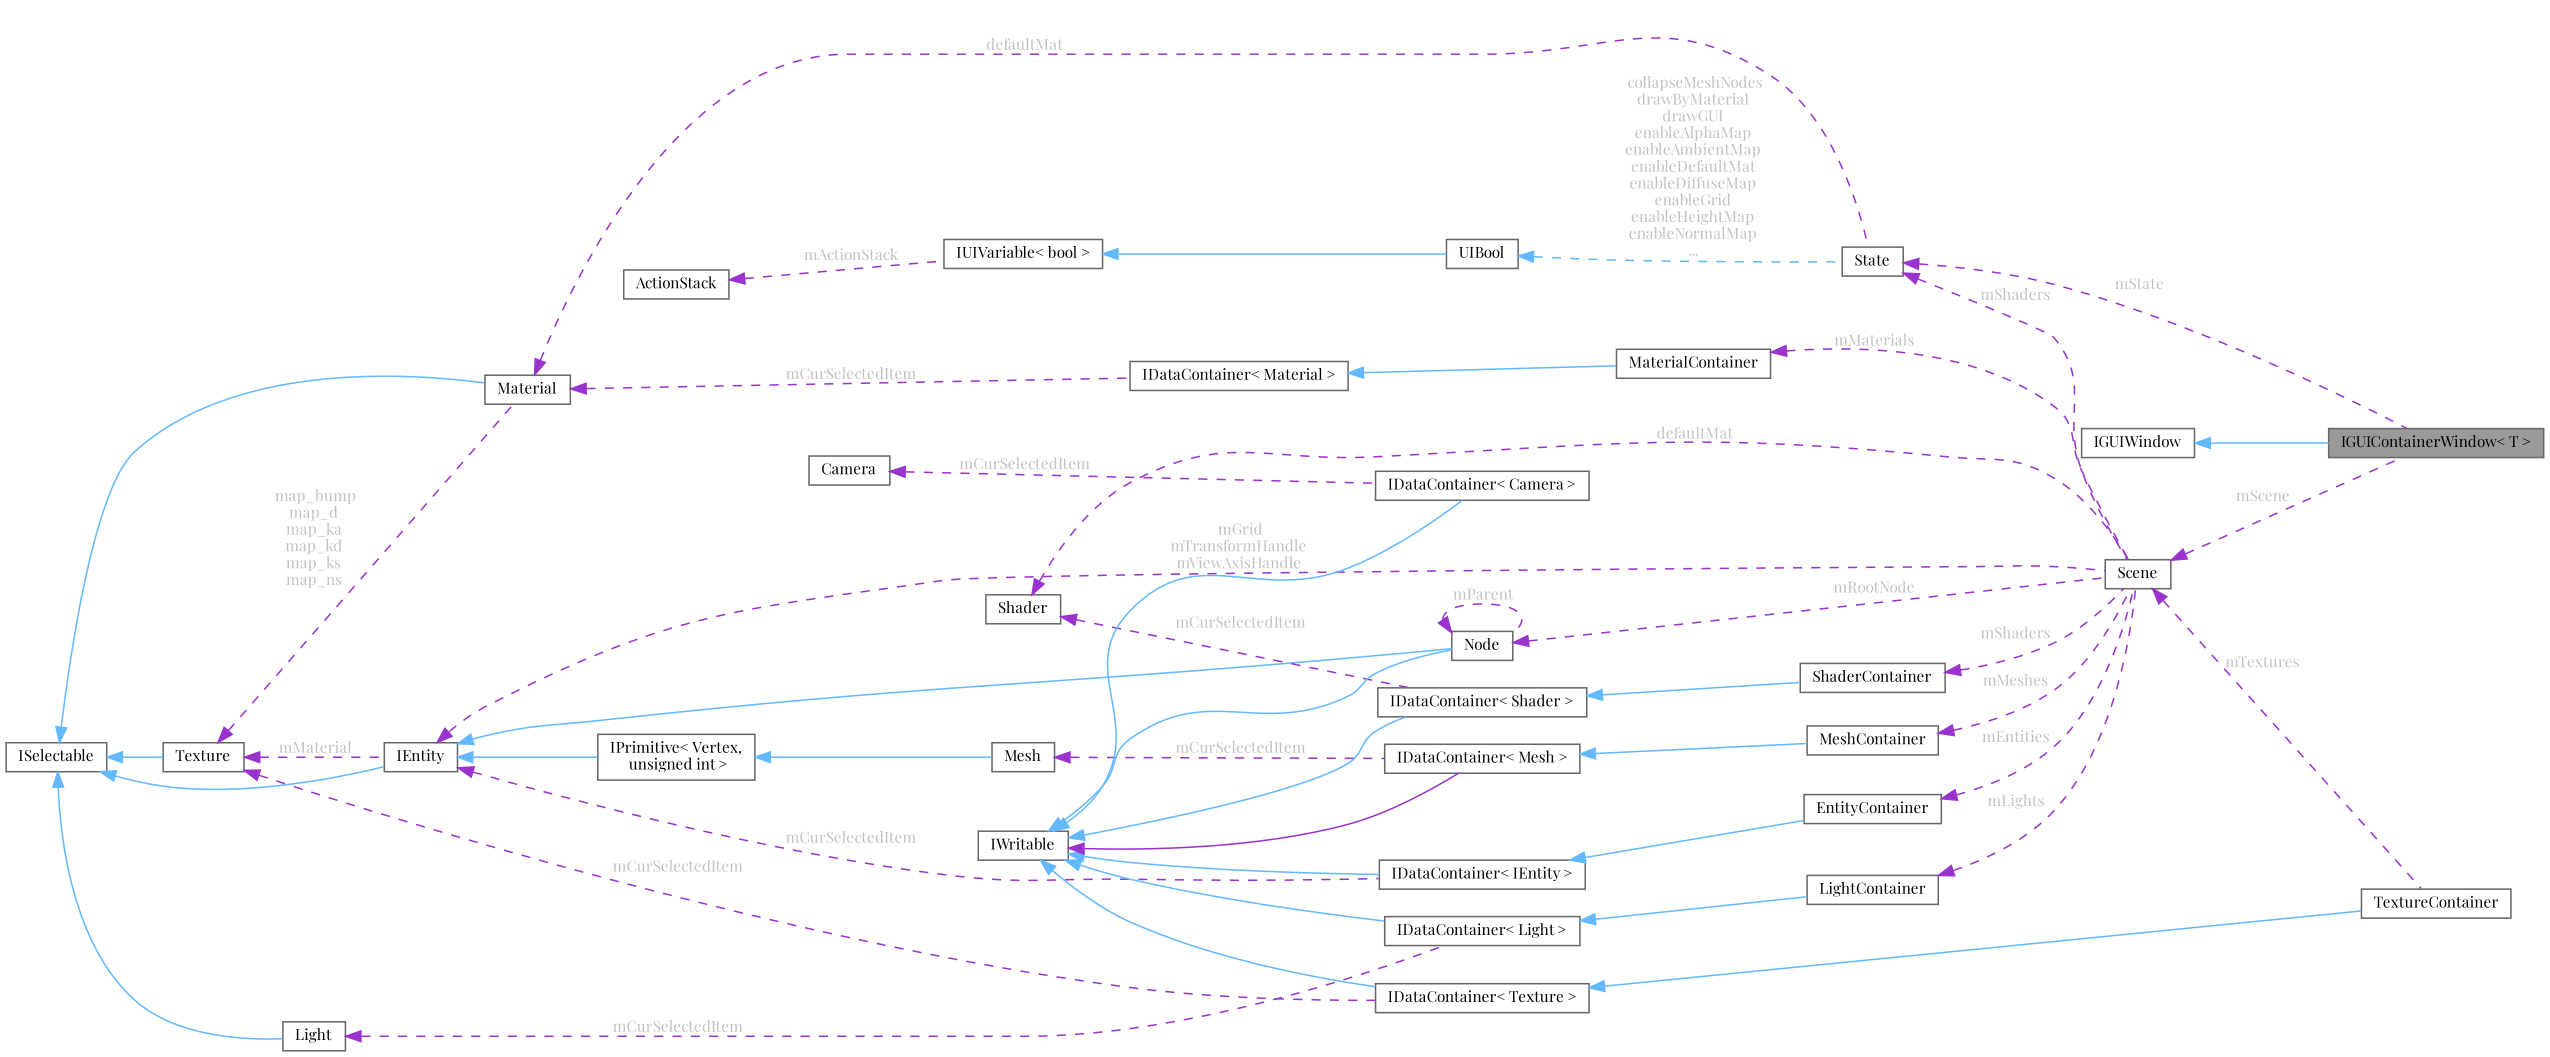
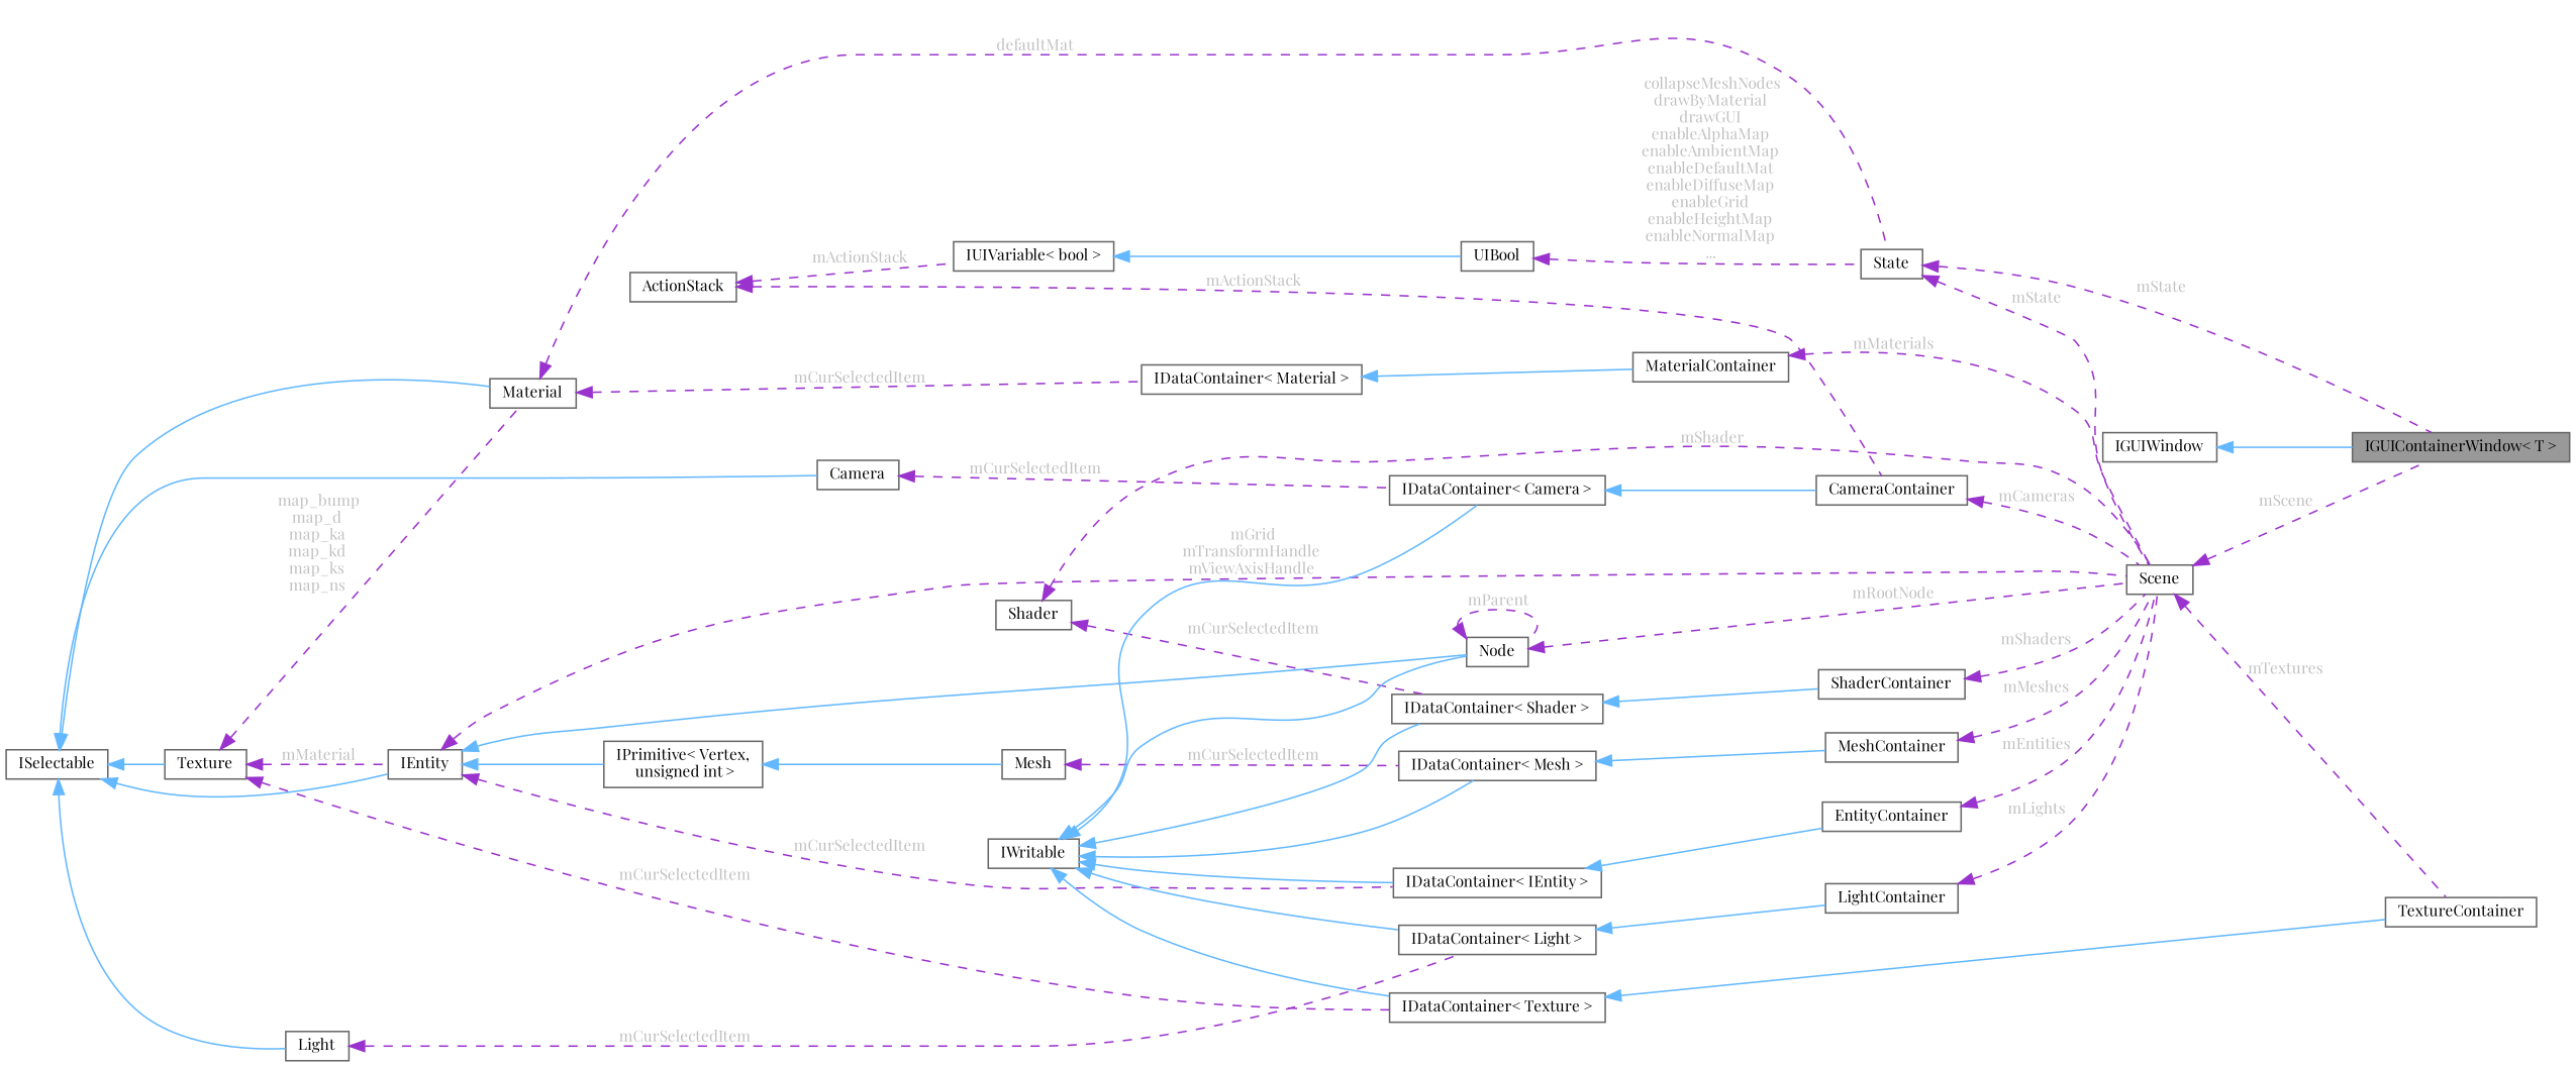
  digraph {
    fontname="Playfair Display"
    rankdir=LR
    node [color=gray40 fillcolor=white fontname="Playfair Display" fontsize=10 shape=box style=filled]
    edge [color=darkorchid3 dir=back fontname="Playfair Display" fontsize=10 labelfontname=Helvetica labelfontsize=10 style=dashed fontcolor=grey]
    n1 [fillcolor=grey60 fontcolor=black height=0.2 label="IGUIContainerWindow\< T \>" width=0.4]
    n2 [height=0.2 label=IGUIWindow width=0.4]
    n3 [height=0.2 label=State width=0.4]
    n4 [height=0.2 label=Scene width=0.4]
    n5 [height=0.2 label=TextureContainer width=0.4]
    n6 [height=0.2 label=UIBool width=0.4]
    n7 [height=0.2 label="IUIVariable\< bool \>" width=0.4]
    n8 [height=0.2 label=ActionStack width=0.4]
+   n9 [height=0.2 label=CameraContainer width=0.4]
    n10 [height=0.2 label=Material width=0.4]
    n11 [height=0.2 label="IDataContainer\< Material \>" width=0.4]
    n12 [height=0.2 label=IEntity width=0.4]
    n13 [height=0.2 label="Node" width=0.4]
    n14 [height=0.2 label="IPrimitive\< Vertex,\l unsigned int \>" width=0.4]
    n15 [height=0.2 label="IDataContainer\< IEntity \>" width=0.4]
    n16 [height=0.2 label=MaterialContainer width=0.4]
    n17 [height=0.2 label=ISelectable width=0.4]
    n18 [height=0.2 label=Texture width=0.4]
    n19 [height=0.2 label=Light width=0.4]
    n20 [height=0.2 label=Camera width=0.4]
    n21 [height=0.2 label="IDataContainer\< Texture \>" width=0.4]
    n22 [height=0.2 label="IDataContainer\< Light \>" width=0.4]
    n23 [height=0.2 label="IDataContainer\< Camera \>" width=0.4]
    n24 [height=0.2 label=Mesh width=0.4]
    n25 [height=0.2 label=EntityContainer width=0.4]
    n26 [height=0.2 label=Shader width=0.4]
    n27 [height=0.2 label="IDataContainer\< Shader \>" width=0.4]
    n28 [height=0.2 label=ShaderContainer width=0.4]
    n29 [height=0.2 label=IWritable width=0.4]
    n30 [height=0.2 label="IDataContainer\< Mesh \>" width=0.4]
    n31 [height=0.2 label=LightContainer width=0.4]
    n32 [height=0.2 label=MeshContainer width=0.4]
    n2 -> n1 [color=steelblue1 style=solid fontcolor=""]
    n3 -> n1 [label=" mState"]
-   n3 -> n4 [label=" mShaders"]
+   n3 -> n4 [label=" mState"]
    n4 -> n1 [label=" mScene"]
    n4 -> n5 [label=" mTextures"]
-   n6 -> n3 [color=steelblue1 label=" collapseMeshNodes\ndrawByMaterial\ndrawGUI\nenableAlphaMap\nenableAmbientMap\nenableDefaultMat\nenableDiffuseMap\nenableGrid\nenableHeightMap\nenableNormalMap\n..."]
+   n6 -> n3 [label=" collapseMeshNodes\ndrawByMaterial\ndrawGUI\nenableAlphaMap\nenableAmbientMap\nenableDefaultMat\nenableDiffuseMap\nenableGrid\nenableHeightMap\nenableNormalMap\n..."]
    n7 -> n6 [color=steelblue1 style=solid fontcolor=""]
    n8 -> n7 [label=" mActionStack"]
+   n8 -> n9 [label=" mActionStack"]
+   n9 -> n4 [label=" mCameras"]
    n10 -> n3 [label=" defaultMat"]
    n10 -> n11 [label=" mCurSelectedItem"]
    n11 -> n16 [color=steelblue1 style=solid fontcolor=""]
    n12 -> n4 [label=" mGrid\nmTransformHandle\nmViewAxisHandle"]
    n12 -> n13 [color=steelblue1 style=solid fontcolor=""]
    n12 -> n14 [color=steelblue1 style=solid fontcolor=""]
    n12 -> n15 [label=" mCurSelectedItem"]
    n13 -> n4 [label=" mRootNode"]
    n13 -> n13 [label=" mParent"]
    n14 -> n24 [color=steelblue1 style=solid fontcolor=""]
    n15 -> n25 [color=steelblue1 style=solid fontcolor=""]
    n16 -> n4 [label=" mMaterials"]
    n17 -> n10 [color=steelblue1 style=solid fontcolor=""]
    n17 -> n12 [color=steelblue1 style=solid fontcolor=""]
    n17 -> n18 [color=steelblue1 style=solid fontcolor=""]
    n17 -> n19 [color=steelblue1 style=solid fontcolor=""]
+   n17 -> n20 [color=steelblue1 style=solid fontcolor=""]
    n18 -> n10 [label=" map_bump\nmap_d\nmap_ka\nmap_kd\nmap_ks\nmap_ns"]
    n18 -> n12 [label=" mMaterial"]
    n18 -> n21 [label=" mCurSelectedItem"]
    n19 -> n22 [label=" mCurSelectedItem"]
    n20 -> n23 [label=" mCurSelectedItem"]
    n21 -> n5 [color=steelblue1 style=solid fontcolor=""]
    n22 -> n31 [color=steelblue1 style=solid fontcolor=""]
+   n23 -> n9 [color=steelblue1 style=solid fontcolor=""]
    n24 -> n30 [label=" mCurSelectedItem"]
    n25 -> n4 [label=" mEntities"]
-   n26 -> n4 [label=" defaultMat"]
+   n26 -> n4 [label=" mShader"]
    n26 -> n27 [label=" mCurSelectedItem"]
    n27 -> n28 [color=steelblue1 style=solid fontcolor=""]
    n28 -> n4 [label=" mShaders"]
    n29 -> n13 [color=steelblue1 style=solid fontcolor=""]
    n29 -> n15 [color=steelblue1 style=solid fontcolor=""]
    n29 -> n21 [color=steelblue1 style=solid fontcolor=""]
    n29 -> n22 [color=steelblue1 style=solid fontcolor=""]
    n29 -> n23 [color=steelblue1 style=solid fontcolor=""]
    n29 -> n27 [color=steelblue1 style=solid fontcolor=""]
-   n29 -> n30 [style=solid fontcolor=""]
+   n29 -> n30 [color=steelblue1 style=solid fontcolor=""]
    n30 -> n32 [color=steelblue1 style=solid fontcolor=""]
    n31 -> n4 [label=" mLights"]
    n32 -> n4 [label=" mMeshes"]
  }
